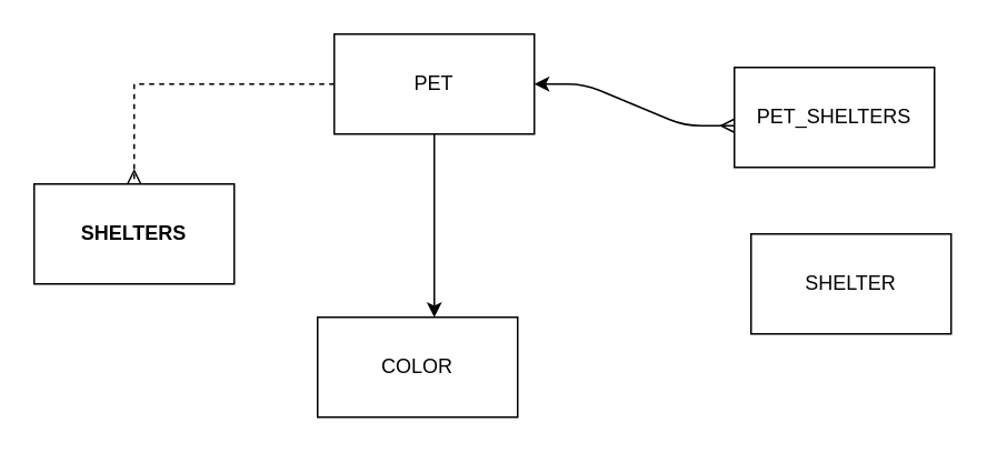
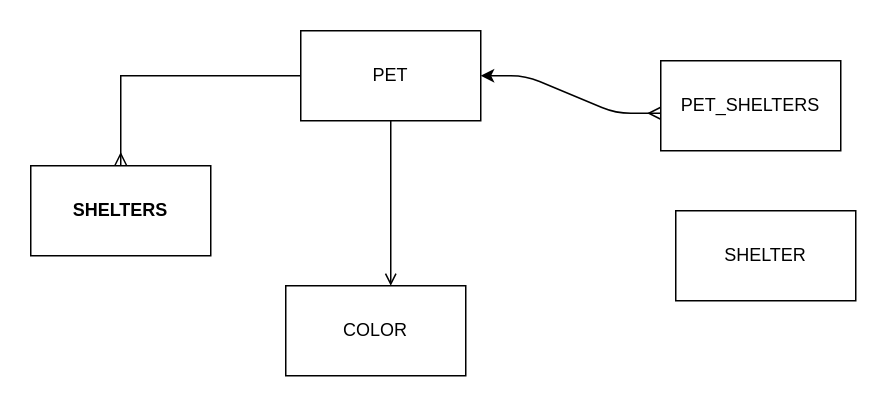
  <mxCell id="0" />
  <mxCell id="1" parent="0" />
  <mxCell id="2" value="" style="edgeStyle=entityRelationEdgeStyle;endArrow=ERmany;startArrow=classic;endFill=0;startFill=1;" parent="1" source="8" edge="1"><mxGeometry width="100" height="100" relative="1" as="geometry"><mxPoint x="360" y="45" as="sourcePoint" /><mxPoint x="440" y="75" as="targetPoint" /></mxGeometry></mxCell>
- <mxCell id="3" value="" style="edgeStyle=orthogonalEdgeStyle;rounded=0;orthogonalLoop=1;jettySize=auto;html=1;endArrow=ERmany;endFill=0;dashed=1;" edge="1" parent="1" source="8" target="5"><mxGeometry relative="1" as="geometry"><mxPoint x="235.032" y="100" as="sourcePoint" /></mxGeometry></mxCell>
- <mxCell id="4" style="edgeStyle=orthogonalEdgeStyle;rounded=0;orthogonalLoop=1;jettySize=auto;html=1;endArrow=classic;endFill=1;" edge="1" parent="1" source="8" target="7"><mxGeometry relative="1" as="geometry"><mxPoint x="297.5" y="100" as="sourcePoint" /><Array as="points"><mxPoint x="260" y="140" /><mxPoint x="260" y="140" /></Array></mxGeometry></mxCell>
+ <mxCell id="3" value="" style="edgeStyle=orthogonalEdgeStyle;rounded=0;orthogonalLoop=1;jettySize=auto;html=1;endArrow=ERmany;endFill=0;" edge="1" parent="1" source="8" target="5"><mxGeometry relative="1" as="geometry"><mxPoint x="235.032" y="100" as="sourcePoint" /></mxGeometry></mxCell>
+ <mxCell id="4" style="edgeStyle=orthogonalEdgeStyle;rounded=0;orthogonalLoop=1;jettySize=auto;html=1;endArrow=open;endFill=1;" edge="1" parent="1" source="8" target="7"><mxGeometry relative="1" as="geometry"><mxPoint x="297.5" y="100" as="sourcePoint" /><Array as="points"><mxPoint x="260" y="140" /><mxPoint x="260" y="140" /></Array></mxGeometry></mxCell>
  <mxCell id="5" value="SHELTERS" style="whiteSpace=wrap;html=1;startSize=30;fontStyle=1;" vertex="1" parent="1"><mxGeometry x="20" y="110" width="120" height="60" as="geometry" /></mxCell>
  <mxCell id="6" value="SHELTER" style="rounded=0;whiteSpace=wrap;html=1;" vertex="1" parent="1"><mxGeometry x="450" y="140" width="120" height="60" as="geometry" /></mxCell>
  <mxCell id="7" value="COLOR" style="rounded=0;whiteSpace=wrap;html=1;" vertex="1" parent="1"><mxGeometry x="190" y="190" width="120" height="60" as="geometry" /></mxCell>
  <mxCell id="8" value="PET" style="rounded=0;whiteSpace=wrap;html=1;" vertex="1" parent="1"><mxGeometry x="200" y="20" width="120" height="60" as="geometry" /></mxCell>
  <mxCell id="9" value="PET_SHELTERS" style="rounded=0;whiteSpace=wrap;html=1;" vertex="1" parent="1"><mxGeometry x="440" y="40" width="120" height="60" as="geometry" /></mxCell>
